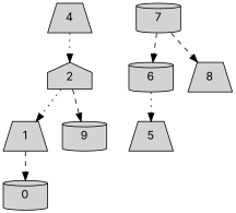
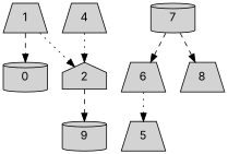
  digraph {
    fontname=Inter
    node [fontname=Inter shape=trapezium style=filled]
    edge [fontname=Inter style=dashed]
    n1 [label=1]
    n2 [label=0 shape=cylinder]
    n3 [label=2 shape=house]
    n4 [label=9 shape=cylinder]
-   n5 [label=6 shape=cylinder]
+   n5 [label=6]
    n6 [label=5]
    n7 [label=7 shape=cylinder]
    n8 [label=8]
    n9 [label=4]
    n1 -> n2
-   n3 -> n1 [style=dotted]
+   n1 -> n3 [style=dotted]
    n3 -> n4
    n5 -> n6 [style=dotted]
    n7 -> n5
    n7 -> n8
    n9 -> n3 [style=dotted]
  }
